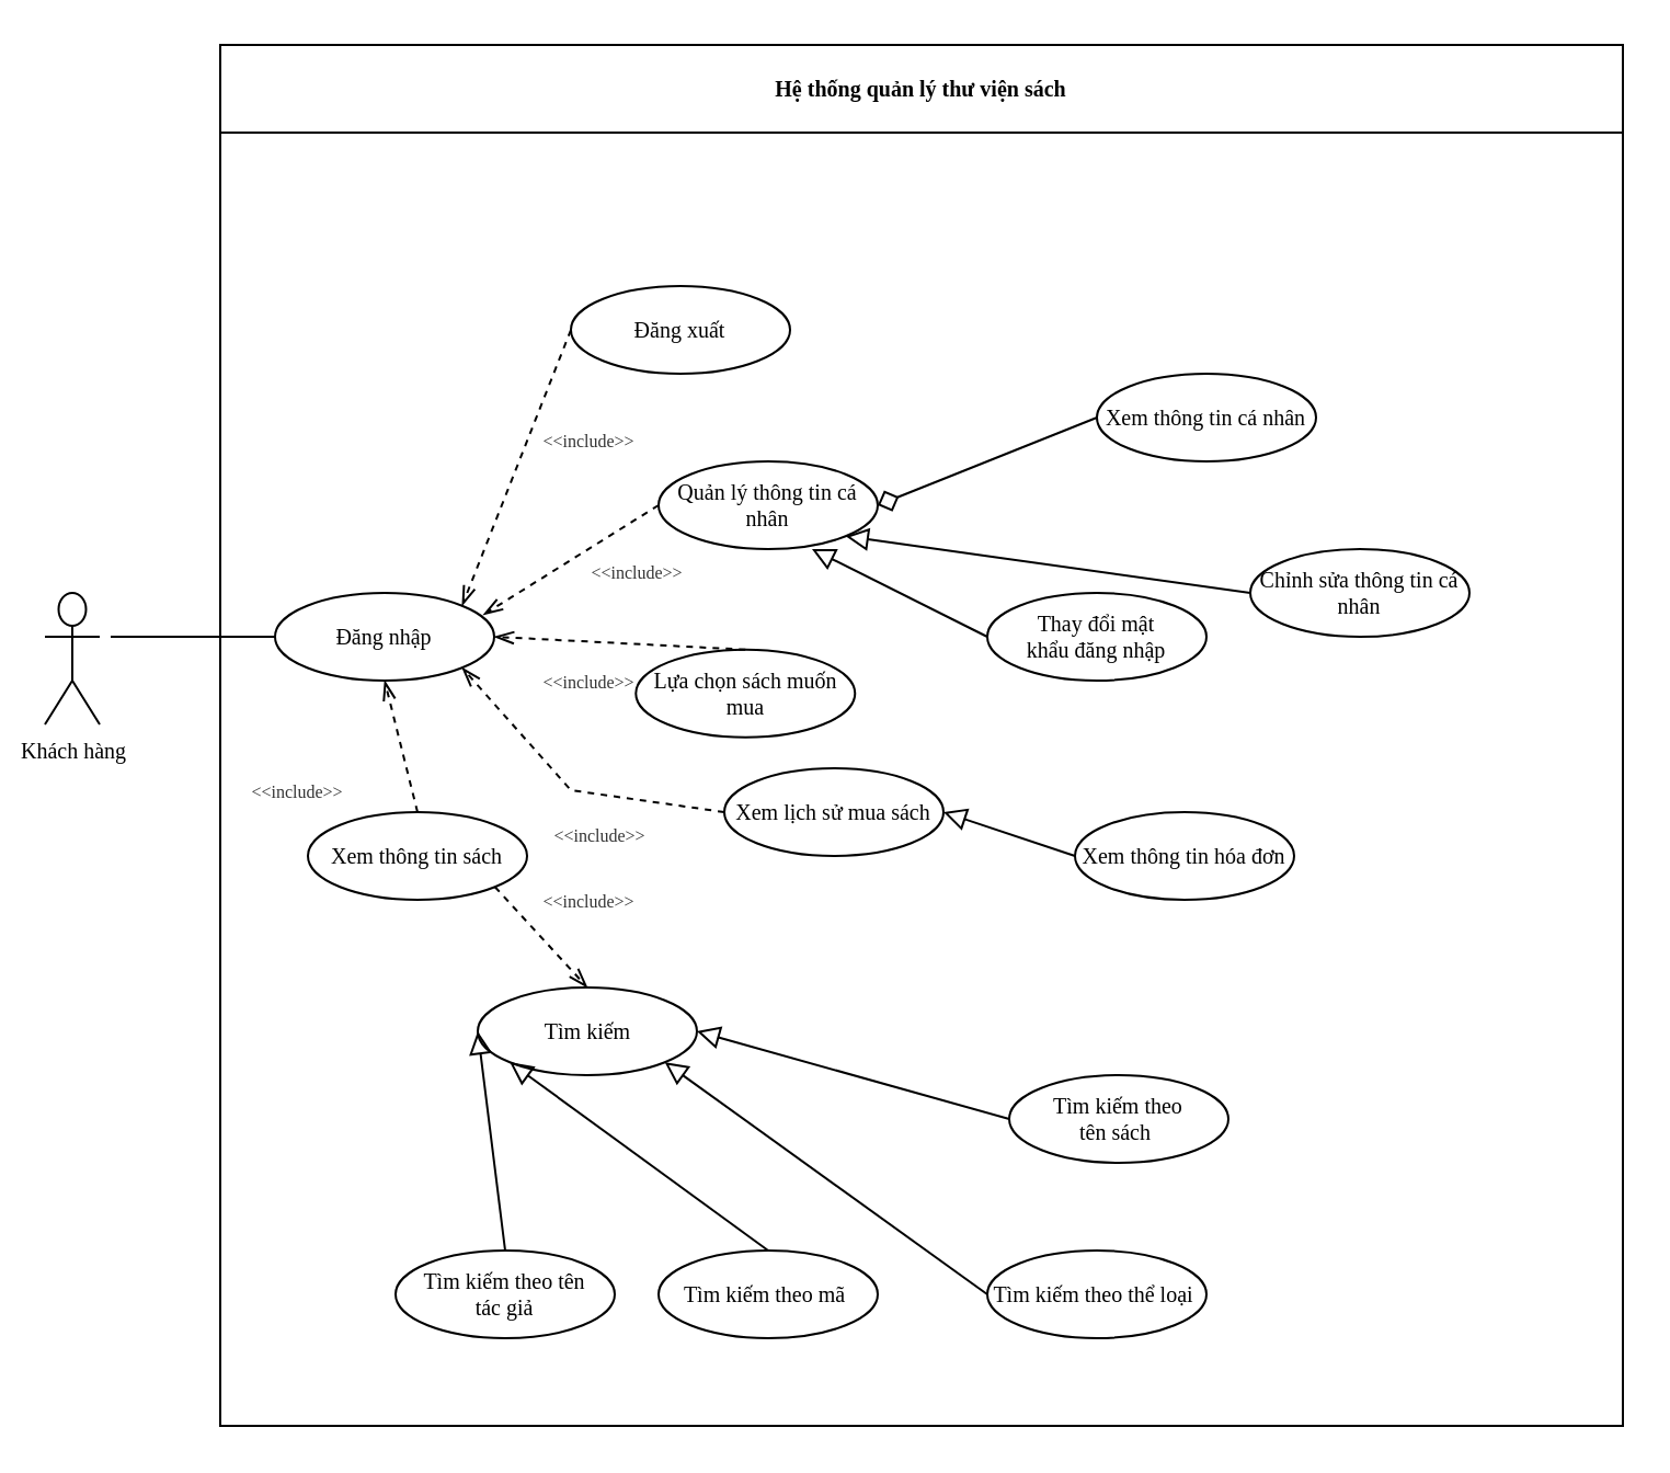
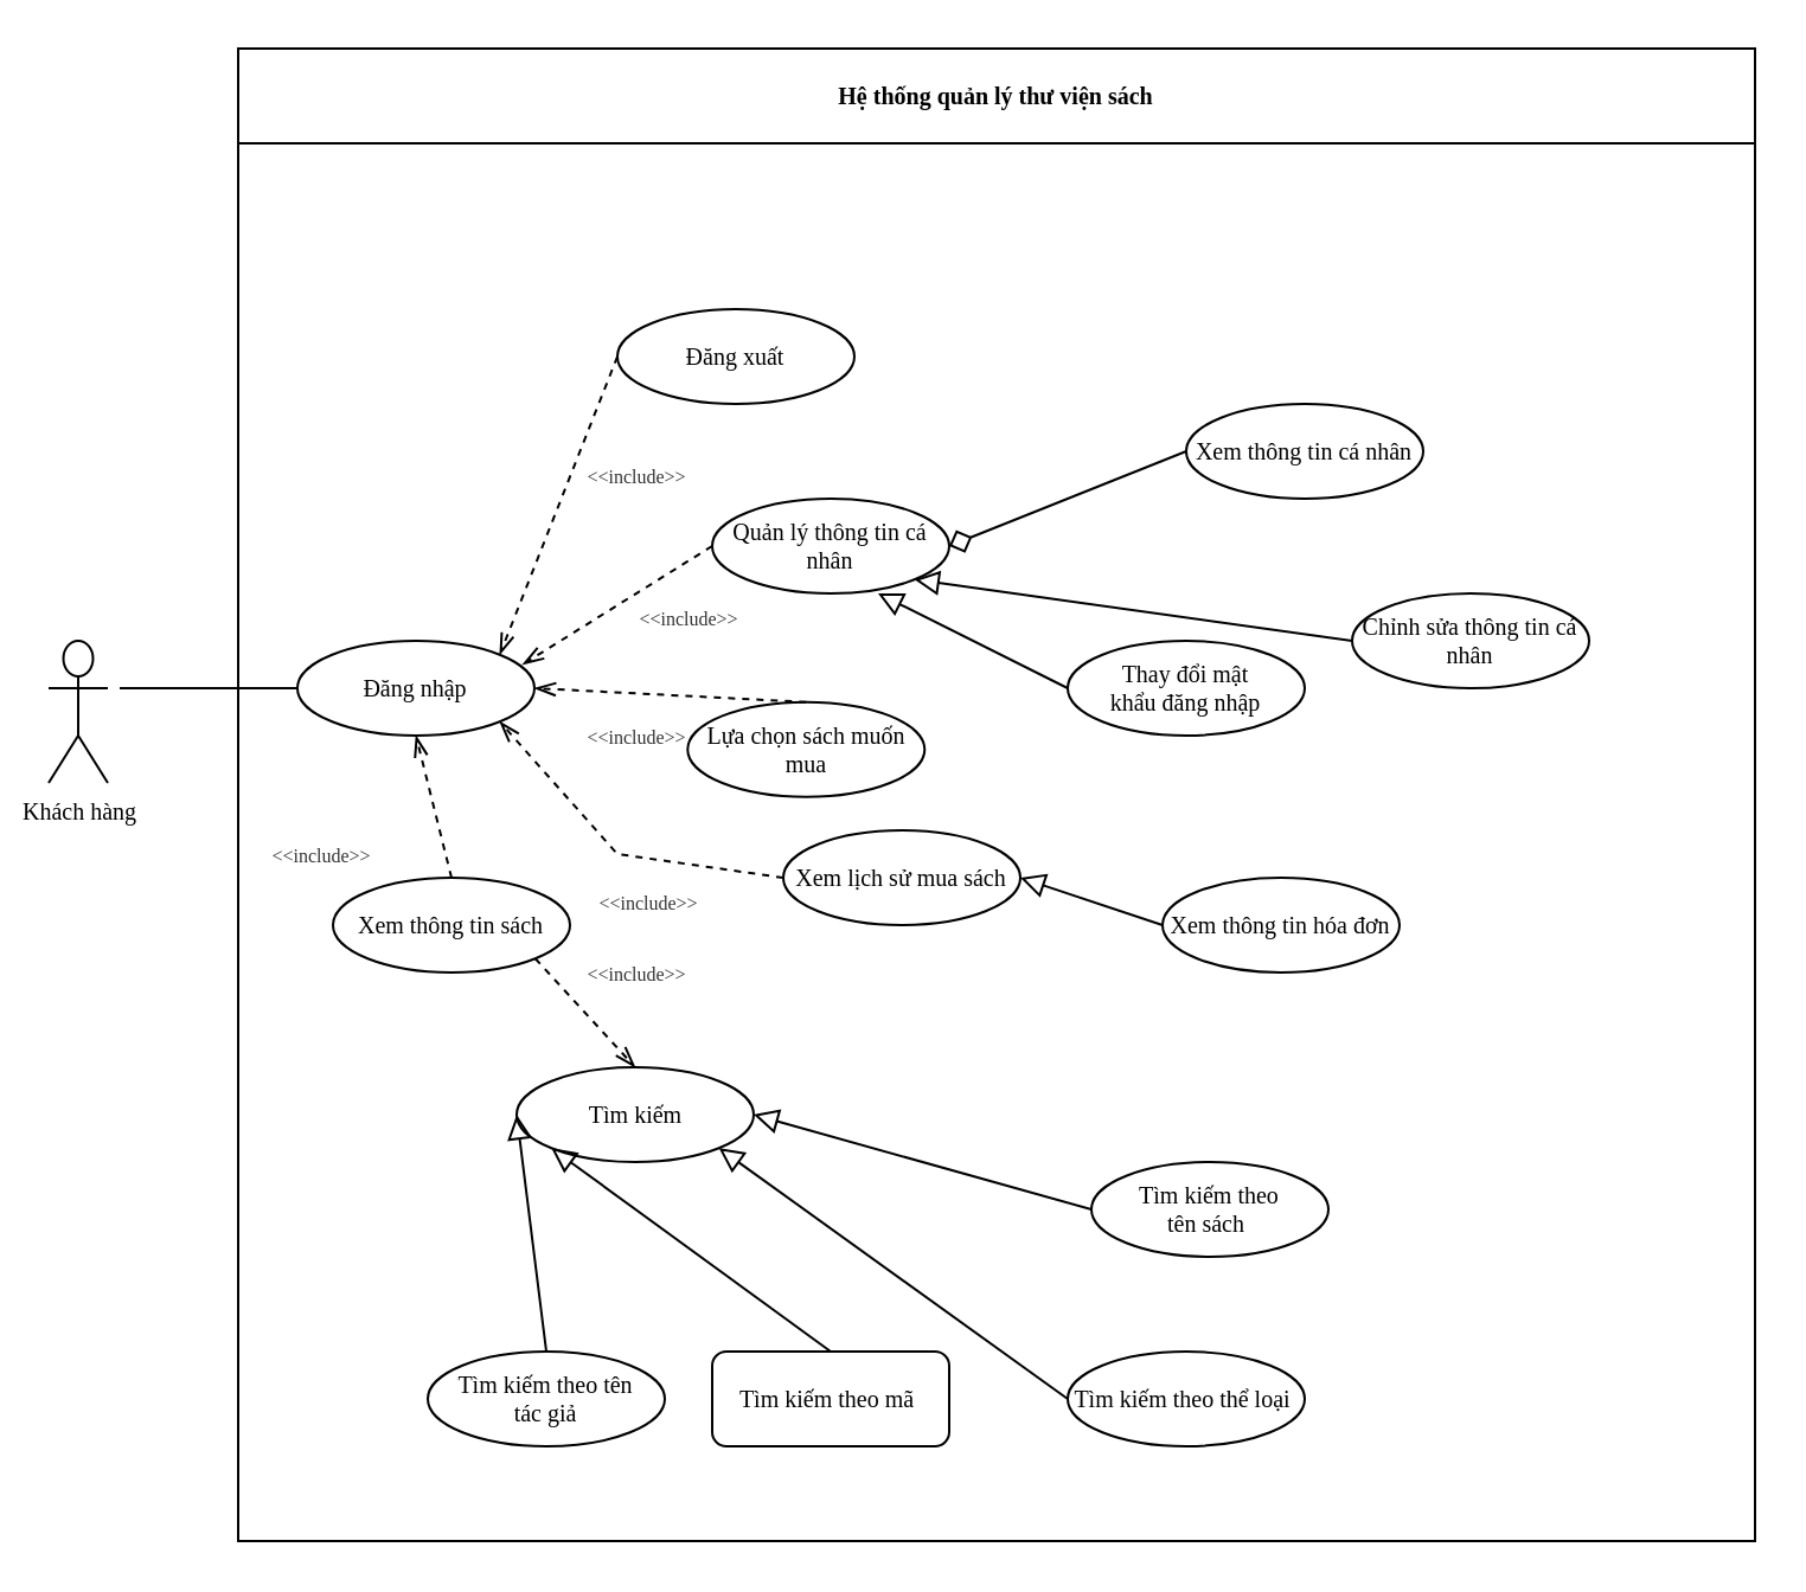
  <mxCell id="0" />
  <mxCell id="1" parent="0" />
  <mxCell id="2" value="Hệ thống quản lý thư viện sách" style="swimlane;startSize=40;fontSize=10;fontFamily=Times New Roman;" vertex="1" parent="1"><mxGeometry x="100" y="20" width="640" height="630" as="geometry"><mxRectangle x="120" y="10" width="165" height="40" as="alternateBounds" /></mxGeometry></mxCell>
  <mxCell id="3" value="Đăng nhập" style="ellipse;whiteSpace=wrap;html=1;fontFamily=Times New Roman;fontSize=10;" vertex="1" parent="2"><mxGeometry x="25" y="250" width="100" height="40" as="geometry" /></mxCell>
  <mxCell id="4" value="Đăng xuất" style="ellipse;whiteSpace=wrap;html=1;fontFamily=Times New Roman;fontSize=10;" vertex="1" parent="2"><mxGeometry x="160" y="110" width="100" height="40" as="geometry" /></mxCell>
  <mxCell id="5" value="&lt;p&gt;&lt;font color=&quot;#333333&quot;&gt;&lt;span style=&quot;font-size: 8px&quot;&gt;&amp;lt;&amp;lt;include&amp;gt;&amp;gt;&lt;/span&gt;&lt;/font&gt;&lt;/p&gt;" style="text;html=1;align=center;verticalAlign=middle;resizable=0;points=[];autosize=1;fontSize=10;fontFamily=Times New Roman;" vertex="1" parent="2"><mxGeometry x="140" y="160" width="55" height="40" as="geometry" /></mxCell>
  <mxCell id="6" value="" style="endArrow=openThin;html=1;rounded=0;fontFamily=Times New Roman;fontSize=10;endSize=7;targetPerimeterSpacing=6;exitX=0;exitY=0.5;exitDx=0;exitDy=0;dashed=1;endFill=0;entryX=1;entryY=0;entryDx=0;entryDy=0;" edge="1" parent="2" source="4" target="3"><mxGeometry width="50" height="50" relative="1" as="geometry"><mxPoint x="30" y="415" as="sourcePoint" /><mxPoint x="-15" y="230" as="targetPoint" /></mxGeometry></mxCell>
  <mxCell id="7" value="Quản lý thông tin cá nhân" style="ellipse;whiteSpace=wrap;html=1;fontFamily=Times New Roman;fontSize=10;" vertex="1" parent="2"><mxGeometry x="200" y="190" width="100" height="40" as="geometry" /></mxCell>
  <mxCell id="8" value="Tìm kiếm" style="ellipse;whiteSpace=wrap;html=1;fontFamily=Times New Roman;fontSize=10;" vertex="1" parent="2"><mxGeometry x="117.5" y="430" width="100" height="40" as="geometry" /></mxCell>
  <mxCell id="9" value="" style="endArrow=openThin;html=1;rounded=0;fontFamily=Times New Roman;fontSize=10;endSize=7;targetPerimeterSpacing=6;exitX=0;exitY=0.5;exitDx=0;exitDy=0;dashed=1;endFill=0;" edge="1" parent="2" source="7"><mxGeometry width="50" height="50" relative="1" as="geometry"><mxPoint x="250" y="260" as="sourcePoint" /><mxPoint x="120" y="260" as="targetPoint" /></mxGeometry></mxCell>
  <mxCell id="10" value="" style="endArrow=openThin;html=1;rounded=0;fontFamily=Times New Roman;fontSize=10;endSize=7;targetPerimeterSpacing=6;exitX=0.5;exitY=0;exitDx=0;exitDy=0;dashed=1;endFill=0;entryX=0.5;entryY=1;entryDx=0;entryDy=0;" edge="1" parent="2" source="25" target="3"><mxGeometry width="50" height="50" relative="1" as="geometry"><mxPoint x="210.0" y="380" as="sourcePoint" /><mxPoint x="120.168" y="294.217" as="targetPoint" /></mxGeometry></mxCell>
  <mxCell id="11" value="&lt;p&gt;&lt;font color=&quot;#333333&quot;&gt;&lt;span style=&quot;font-size: 8px&quot;&gt;&amp;lt;&amp;lt;include&amp;gt;&amp;gt;&lt;/span&gt;&lt;/font&gt;&lt;/p&gt;" style="text;html=1;align=center;verticalAlign=middle;resizable=0;points=[];autosize=1;fontSize=10;fontFamily=Times New Roman;" vertex="1" parent="2"><mxGeometry x="162.5" y="220" width="55" height="40" as="geometry" /></mxCell>
  <mxCell id="12" value="&lt;p&gt;&lt;font color=&quot;#333333&quot;&gt;&lt;span style=&quot;font-size: 8px&quot;&gt;&amp;lt;&amp;lt;include&amp;gt;&amp;gt;&lt;/span&gt;&lt;/font&gt;&lt;/p&gt;" style="text;html=1;align=center;verticalAlign=middle;resizable=0;points=[];autosize=1;fontSize=10;fontFamily=Times New Roman;" vertex="1" parent="2"><mxGeometry x="7.5" y="320" width="55" height="40" as="geometry" /></mxCell>
  <mxCell id="13" value="Xem thông tin cá nhân" style="ellipse;whiteSpace=wrap;html=1;fontFamily=Times New Roman;fontSize=10;" vertex="1" parent="2"><mxGeometry x="400" y="150" width="100" height="40" as="geometry" /></mxCell>
  <mxCell id="14" value="Chỉnh sửa thông tin cá nhân" style="ellipse;whiteSpace=wrap;html=1;fontFamily=Times New Roman;fontSize=10;" vertex="1" parent="2"><mxGeometry x="470" y="230" width="100" height="40" as="geometry" /></mxCell>
  <mxCell id="15" value="" style="endArrow=diamond;html=1;rounded=0;exitX=0;exitY=0.5;exitDx=0;exitDy=0;entryX=1;entryY=0.5;entryDx=0;entryDy=0;endFill=0;endSize=8;" edge="1" parent="2" source="13" target="7"><mxGeometry width="50" height="50" relative="1" as="geometry"><mxPoint x="370" y="210" as="sourcePoint" /><mxPoint x="420" y="160" as="targetPoint" /></mxGeometry></mxCell>
  <mxCell id="16" value="" style="endArrow=block;html=1;rounded=0;exitX=0;exitY=0.5;exitDx=0;exitDy=0;entryX=1;entryY=1;entryDx=0;entryDy=0;endFill=0;endSize=8;" edge="1" parent="2" target="7"><mxGeometry width="50" height="50" relative="1" as="geometry"><mxPoint x="470" y="250" as="sourcePoint" /><mxPoint x="310" y="220" as="targetPoint" /></mxGeometry></mxCell>
  <mxCell id="17" value="Tìm kiếm theo &lt;br&gt;tên sách&amp;nbsp;" style="ellipse;whiteSpace=wrap;html=1;fontFamily=Times New Roman;fontSize=10;" vertex="1" parent="2"><mxGeometry x="360" y="470" width="100" height="40" as="geometry" /></mxCell>
  <mxCell id="18" value="Tìm kiếm theo thể loại&amp;nbsp;" style="ellipse;whiteSpace=wrap;html=1;fontFamily=Times New Roman;fontSize=10;" vertex="1" parent="2"><mxGeometry x="350" y="550" width="100" height="40" as="geometry" /></mxCell>
  <mxCell id="19" value="" style="endArrow=block;html=1;rounded=0;exitX=0;exitY=0.5;exitDx=0;exitDy=0;entryX=1;entryY=0.5;entryDx=0;entryDy=0;endFill=0;endSize=8;" edge="1" parent="2" source="17" target="8"><mxGeometry width="50" height="50" relative="1" as="geometry"><mxPoint x="370" y="420" as="sourcePoint" /><mxPoint x="295.224" y="394.195" as="targetPoint" /></mxGeometry></mxCell>
  <mxCell id="20" value="" style="endArrow=block;html=1;rounded=0;exitX=0;exitY=0.5;exitDx=0;exitDy=0;entryX=1;entryY=1;entryDx=0;entryDy=0;endFill=0;endSize=8;" edge="1" parent="2" source="18" target="8"><mxGeometry width="50" height="50" relative="1" as="geometry"><mxPoint x="370" y="500" as="sourcePoint" /><mxPoint x="227.5" y="460" as="targetPoint" /></mxGeometry></mxCell>
  <mxCell id="21" value="Thay đổi mật &lt;br&gt;khẩu đăng nhập" style="ellipse;whiteSpace=wrap;html=1;fontFamily=Times New Roman;fontSize=10;" vertex="1" parent="2"><mxGeometry x="350" y="250" width="100" height="40" as="geometry" /></mxCell>
  <mxCell id="22" value="" style="endArrow=block;html=1;rounded=0;exitX=0;exitY=0.5;exitDx=0;exitDy=0;endFill=0;endSize=8;" edge="1" parent="2" source="21"><mxGeometry width="50" height="50" relative="1" as="geometry"><mxPoint x="410.0" y="180" as="sourcePoint" /><mxPoint x="270" y="230" as="targetPoint" /></mxGeometry></mxCell>
- <mxCell id="23" value="Tìm kiếm theo mã&amp;nbsp;" style="ellipse;whiteSpace=wrap;html=1;fontFamily=Times New Roman;fontSize=10;" vertex="1" parent="2"><mxGeometry x="200" y="550" width="100" height="40" as="geometry" /></mxCell>
+ <mxCell id="23" value="Tìm kiếm theo mã&amp;nbsp;" style="whiteSpace=wrap;html=1;fontFamily=Times New Roman;fontSize=10;rounded=1;" vertex="1" parent="2"><mxGeometry x="200" y="550" width="100" height="40" as="geometry" /></mxCell>
  <mxCell id="24" value="" style="endArrow=block;html=1;rounded=0;exitX=0.5;exitY=0;exitDx=0;exitDy=0;entryX=0;entryY=1;entryDx=0;entryDy=0;endFill=0;endSize=8;" edge="1" parent="2" source="23" target="8"><mxGeometry width="50" height="50" relative="1" as="geometry"><mxPoint x="370" y="500" as="sourcePoint" /><mxPoint x="227.5" y="460" as="targetPoint" /></mxGeometry></mxCell>
  <mxCell id="25" value="Xem thông tin sách" style="ellipse;whiteSpace=wrap;html=1;fontFamily=Times New Roman;fontSize=10;" vertex="1" parent="2"><mxGeometry x="40" y="350" width="100" height="40" as="geometry" /></mxCell>
  <mxCell id="26" value="" style="endArrow=openThin;html=1;rounded=0;fontFamily=Times New Roman;fontSize=10;endSize=7;targetPerimeterSpacing=6;exitX=1;exitY=1;exitDx=0;exitDy=0;dashed=1;endFill=0;entryX=0.5;entryY=0;entryDx=0;entryDy=0;" edge="1" parent="2" source="25" target="8"><mxGeometry width="50" height="50" relative="1" as="geometry"><mxPoint x="77.5" y="460" as="sourcePoint" /><mxPoint x="62.5" y="400" as="targetPoint" /></mxGeometry></mxCell>
  <mxCell id="27" value="&lt;p&gt;&lt;font color=&quot;#333333&quot;&gt;&lt;span style=&quot;font-size: 8px&quot;&gt;&amp;lt;&amp;lt;include&amp;gt;&amp;gt;&lt;/span&gt;&lt;/font&gt;&lt;/p&gt;" style="text;html=1;align=center;verticalAlign=middle;resizable=0;points=[];autosize=1;fontSize=10;fontFamily=Times New Roman;" vertex="1" parent="2"><mxGeometry x="140" y="370" width="55" height="40" as="geometry" /></mxCell>
  <mxCell id="28" value="Tìm kiếm theo tên &lt;br&gt;tác giả" style="ellipse;whiteSpace=wrap;html=1;fontFamily=Times New Roman;fontSize=10;" vertex="1" parent="2"><mxGeometry x="80" y="550" width="100" height="40" as="geometry" /></mxCell>
  <mxCell id="29" value="" style="endArrow=block;html=1;rounded=0;exitX=0.5;exitY=0;exitDx=0;exitDy=0;entryX=0;entryY=0.5;entryDx=0;entryDy=0;endFill=0;endSize=8;" edge="1" parent="2" source="28" target="8"><mxGeometry width="50" height="50" relative="1" as="geometry"><mxPoint x="177.5" y="560" as="sourcePoint" /><mxPoint x="142.145" y="474.142" as="targetPoint" /></mxGeometry></mxCell>
  <mxCell id="30" value="Lựa chọn sách muốn mua" style="ellipse;whiteSpace=wrap;html=1;fontFamily=Times New Roman;fontSize=10;" vertex="1" parent="2"><mxGeometry x="189.64" y="275.86" width="100" height="40" as="geometry" /></mxCell>
  <mxCell id="31" value="" style="endArrow=openThin;html=1;rounded=0;fontFamily=Times New Roman;fontSize=10;endSize=7;targetPerimeterSpacing=6;exitX=0.5;exitY=0;exitDx=0;exitDy=0;dashed=1;endFill=0;entryX=1;entryY=0.5;entryDx=0;entryDy=0;" edge="1" parent="2" source="30" target="3"><mxGeometry width="50" height="50" relative="1" as="geometry"><mxPoint x="129.64" y="345.86" as="sourcePoint" /><mxPoint x="149.995" y="250.002" as="targetPoint" /></mxGeometry></mxCell>
  <mxCell id="32" value="&lt;p&gt;&lt;font color=&quot;#333333&quot;&gt;&lt;span style=&quot;font-size: 8px&quot;&gt;&amp;lt;&amp;lt;include&amp;gt;&amp;gt;&lt;/span&gt;&lt;/font&gt;&lt;/p&gt;" style="text;html=1;align=center;verticalAlign=middle;resizable=0;points=[];autosize=1;fontSize=10;fontFamily=Times New Roman;" vertex="1" parent="2"><mxGeometry x="140" y="270" width="55" height="40" as="geometry" /></mxCell>
  <mxCell id="33" value="Xem lịch sử mua sách" style="ellipse;whiteSpace=wrap;html=1;fontFamily=Times New Roman;fontSize=10;" vertex="1" parent="2"><mxGeometry x="230" y="330" width="100" height="40" as="geometry" /></mxCell>
  <mxCell id="34" value="" style="endArrow=openThin;html=1;rounded=0;fontFamily=Times New Roman;fontSize=10;endSize=7;targetPerimeterSpacing=6;dashed=1;endFill=0;entryX=1;entryY=1;entryDx=0;entryDy=0;exitX=0;exitY=0.5;exitDx=0;exitDy=0;" edge="1" parent="2" source="33" target="3"><mxGeometry width="50" height="50" relative="1" as="geometry"><mxPoint x="230" y="350" as="sourcePoint" /><mxPoint x="85" y="300" as="targetPoint" /><Array as="points"><mxPoint x="160" y="340" /></Array></mxGeometry></mxCell>
  <mxCell id="35" value="&lt;p&gt;&lt;font color=&quot;#333333&quot;&gt;&lt;span style=&quot;font-size: 8px&quot;&gt;&amp;lt;&amp;lt;include&amp;gt;&amp;gt;&lt;/span&gt;&lt;/font&gt;&lt;/p&gt;" style="text;html=1;align=center;verticalAlign=middle;resizable=0;points=[];autosize=1;fontSize=10;fontFamily=Times New Roman;" vertex="1" parent="2"><mxGeometry x="145" y="340" width="55" height="40" as="geometry" /></mxCell>
  <mxCell id="36" value="Xem thông tin hóa đơn" style="ellipse;whiteSpace=wrap;html=1;fontFamily=Times New Roman;fontSize=10;" vertex="1" parent="2"><mxGeometry x="390" y="350" width="100" height="40" as="geometry" /></mxCell>
  <mxCell id="37" value="" style="endArrow=block;html=1;rounded=0;exitX=0;exitY=0.5;exitDx=0;exitDy=0;entryX=1;entryY=0.5;entryDx=0;entryDy=0;endFill=0;endSize=8;" edge="1" parent="2" source="36" target="33"><mxGeometry width="50" height="50" relative="1" as="geometry"><mxPoint x="370" y="500" as="sourcePoint" /><mxPoint x="227.5" y="460" as="targetPoint" /></mxGeometry></mxCell>
  <mxCell id="38" value="&lt;font style=&quot;font-size: 10px&quot;&gt;Khách hàng&lt;br&gt;&lt;/font&gt;" style="shape=umlActor;verticalLabelPosition=bottom;verticalAlign=top;html=1;outlineConnect=0;fontFamily=Times New Roman;fontSize=10;" vertex="1" parent="1"><mxGeometry x="20" y="270" width="25" height="60" as="geometry" /></mxCell>
  <mxCell id="39" value="" style="endArrow=none;html=1;rounded=0;endSize=8;entryX=0;entryY=0.5;entryDx=0;entryDy=0;" edge="1" parent="1" target="3"><mxGeometry width="50" height="50" relative="1" as="geometry"><mxPoint x="50" y="290" as="sourcePoint" /><mxPoint x="40" y="360" as="targetPoint" /></mxGeometry></mxCell>
